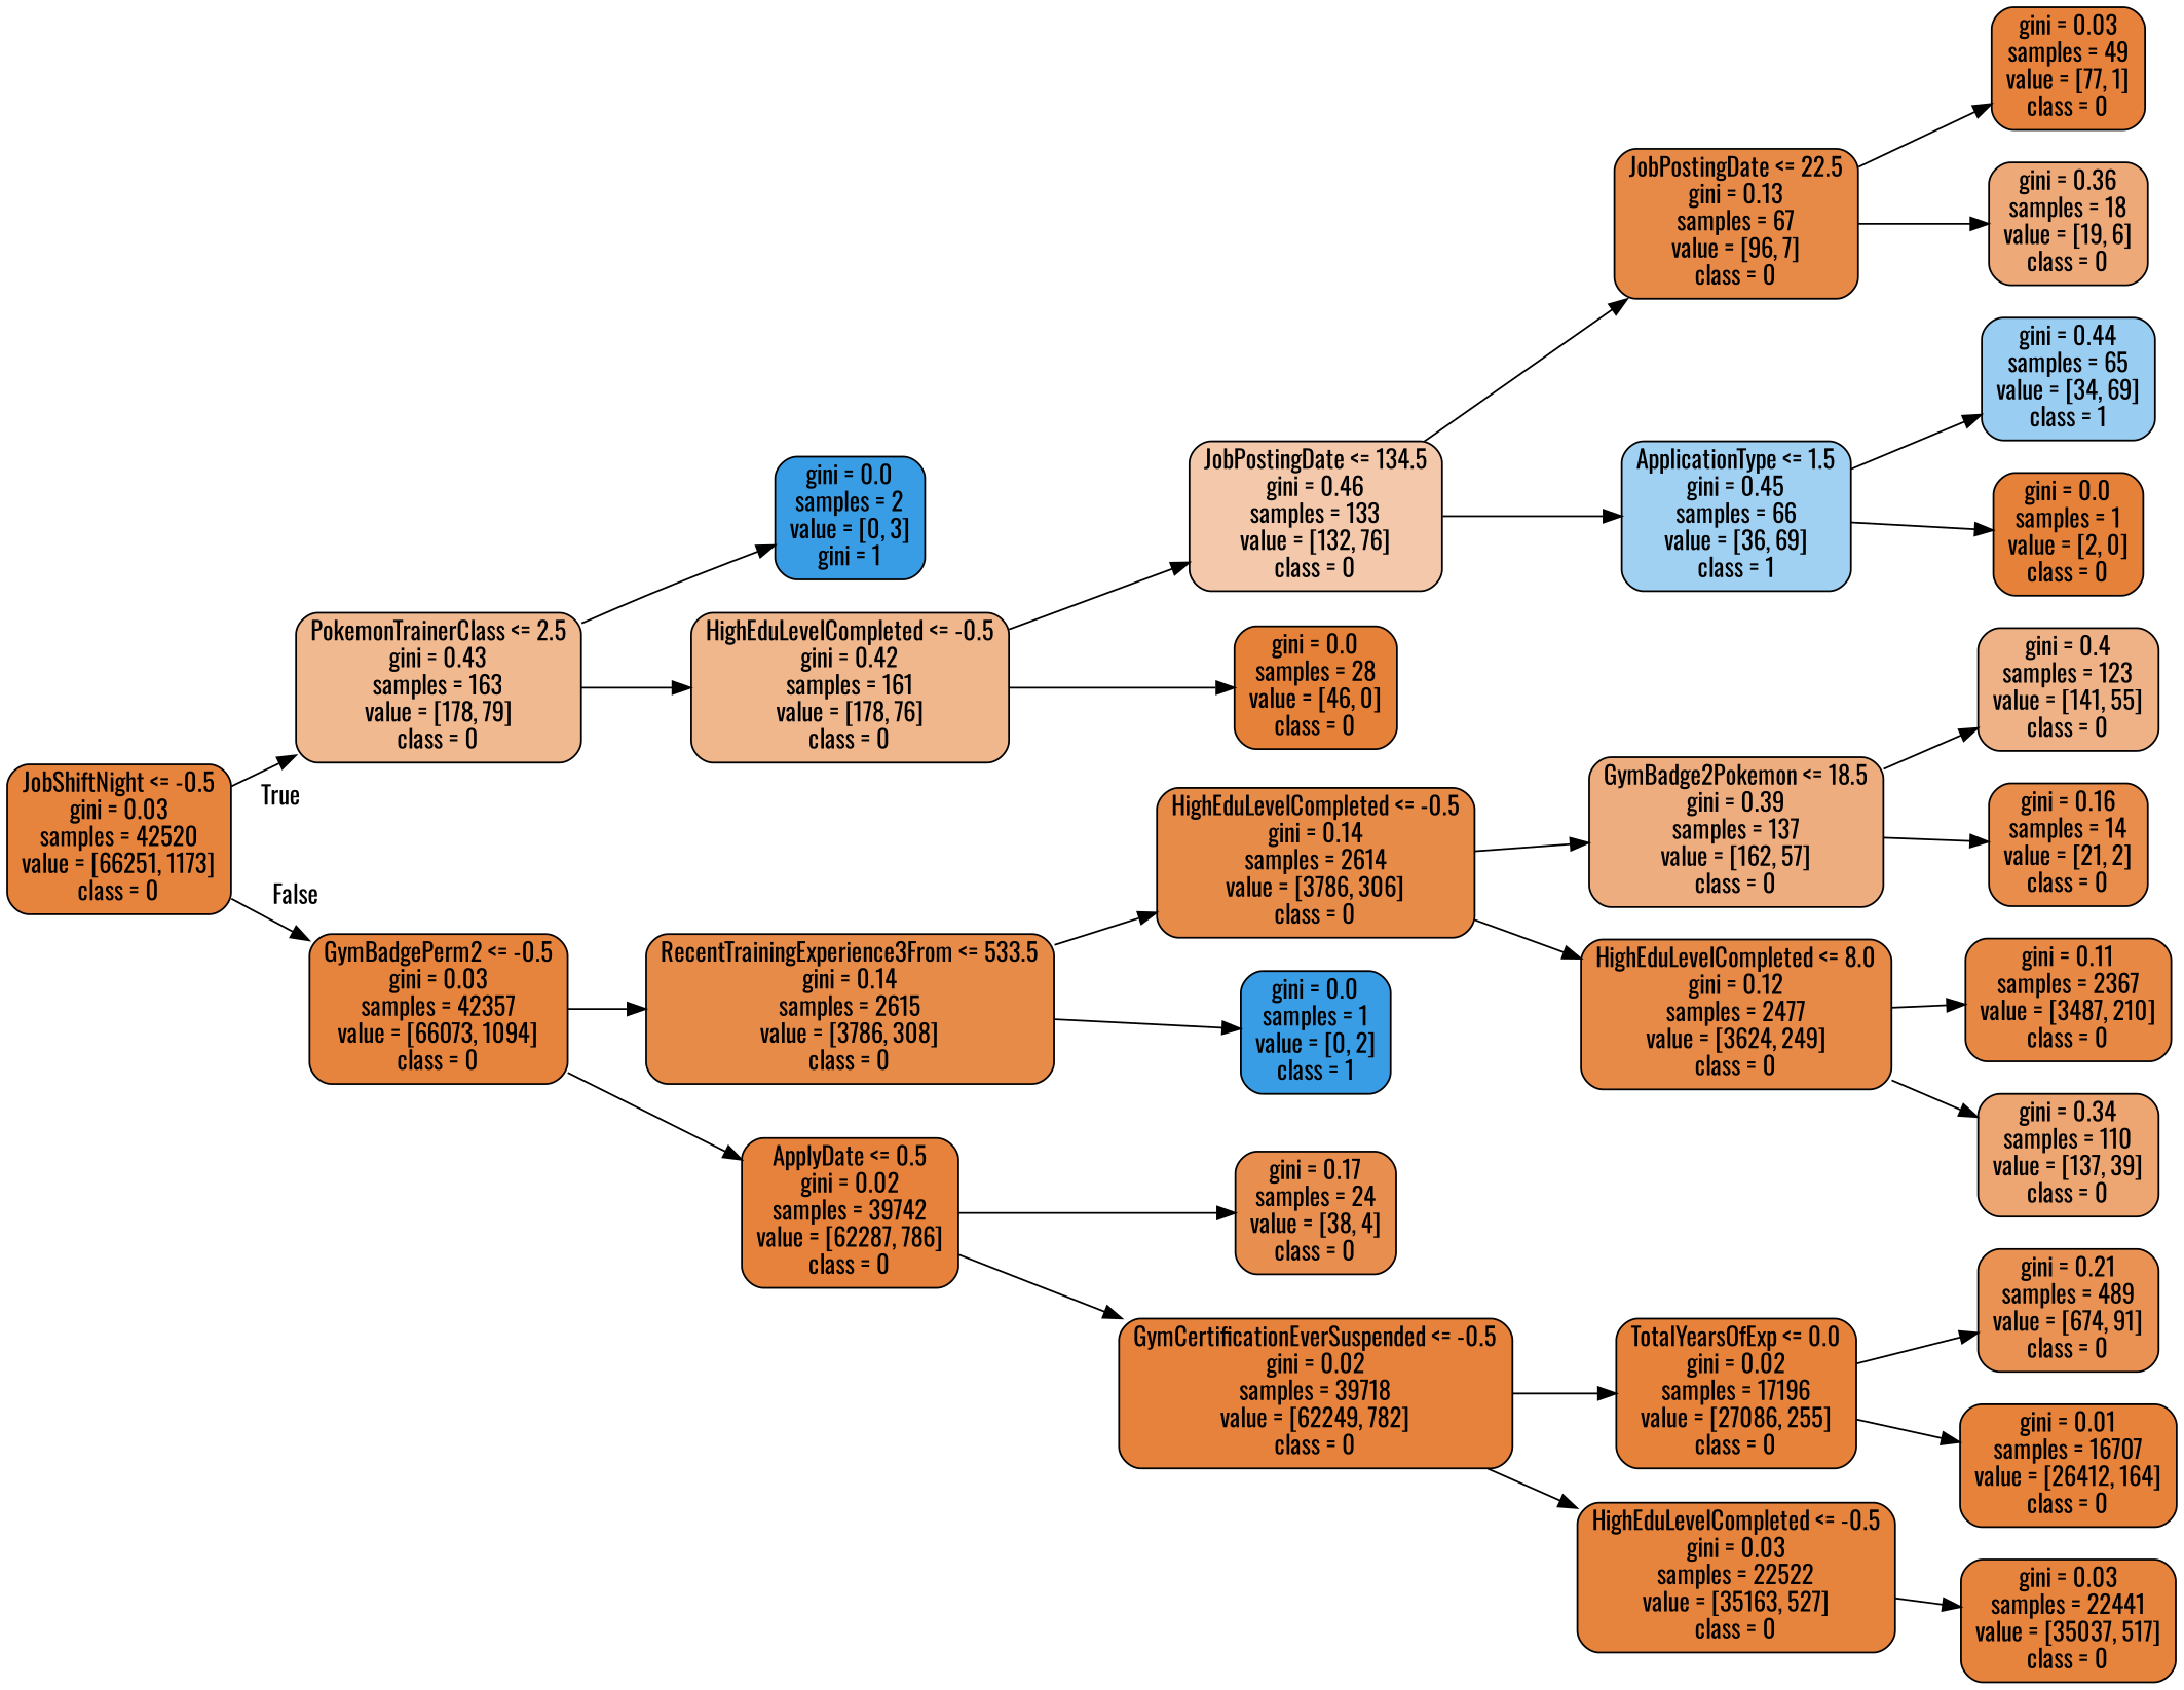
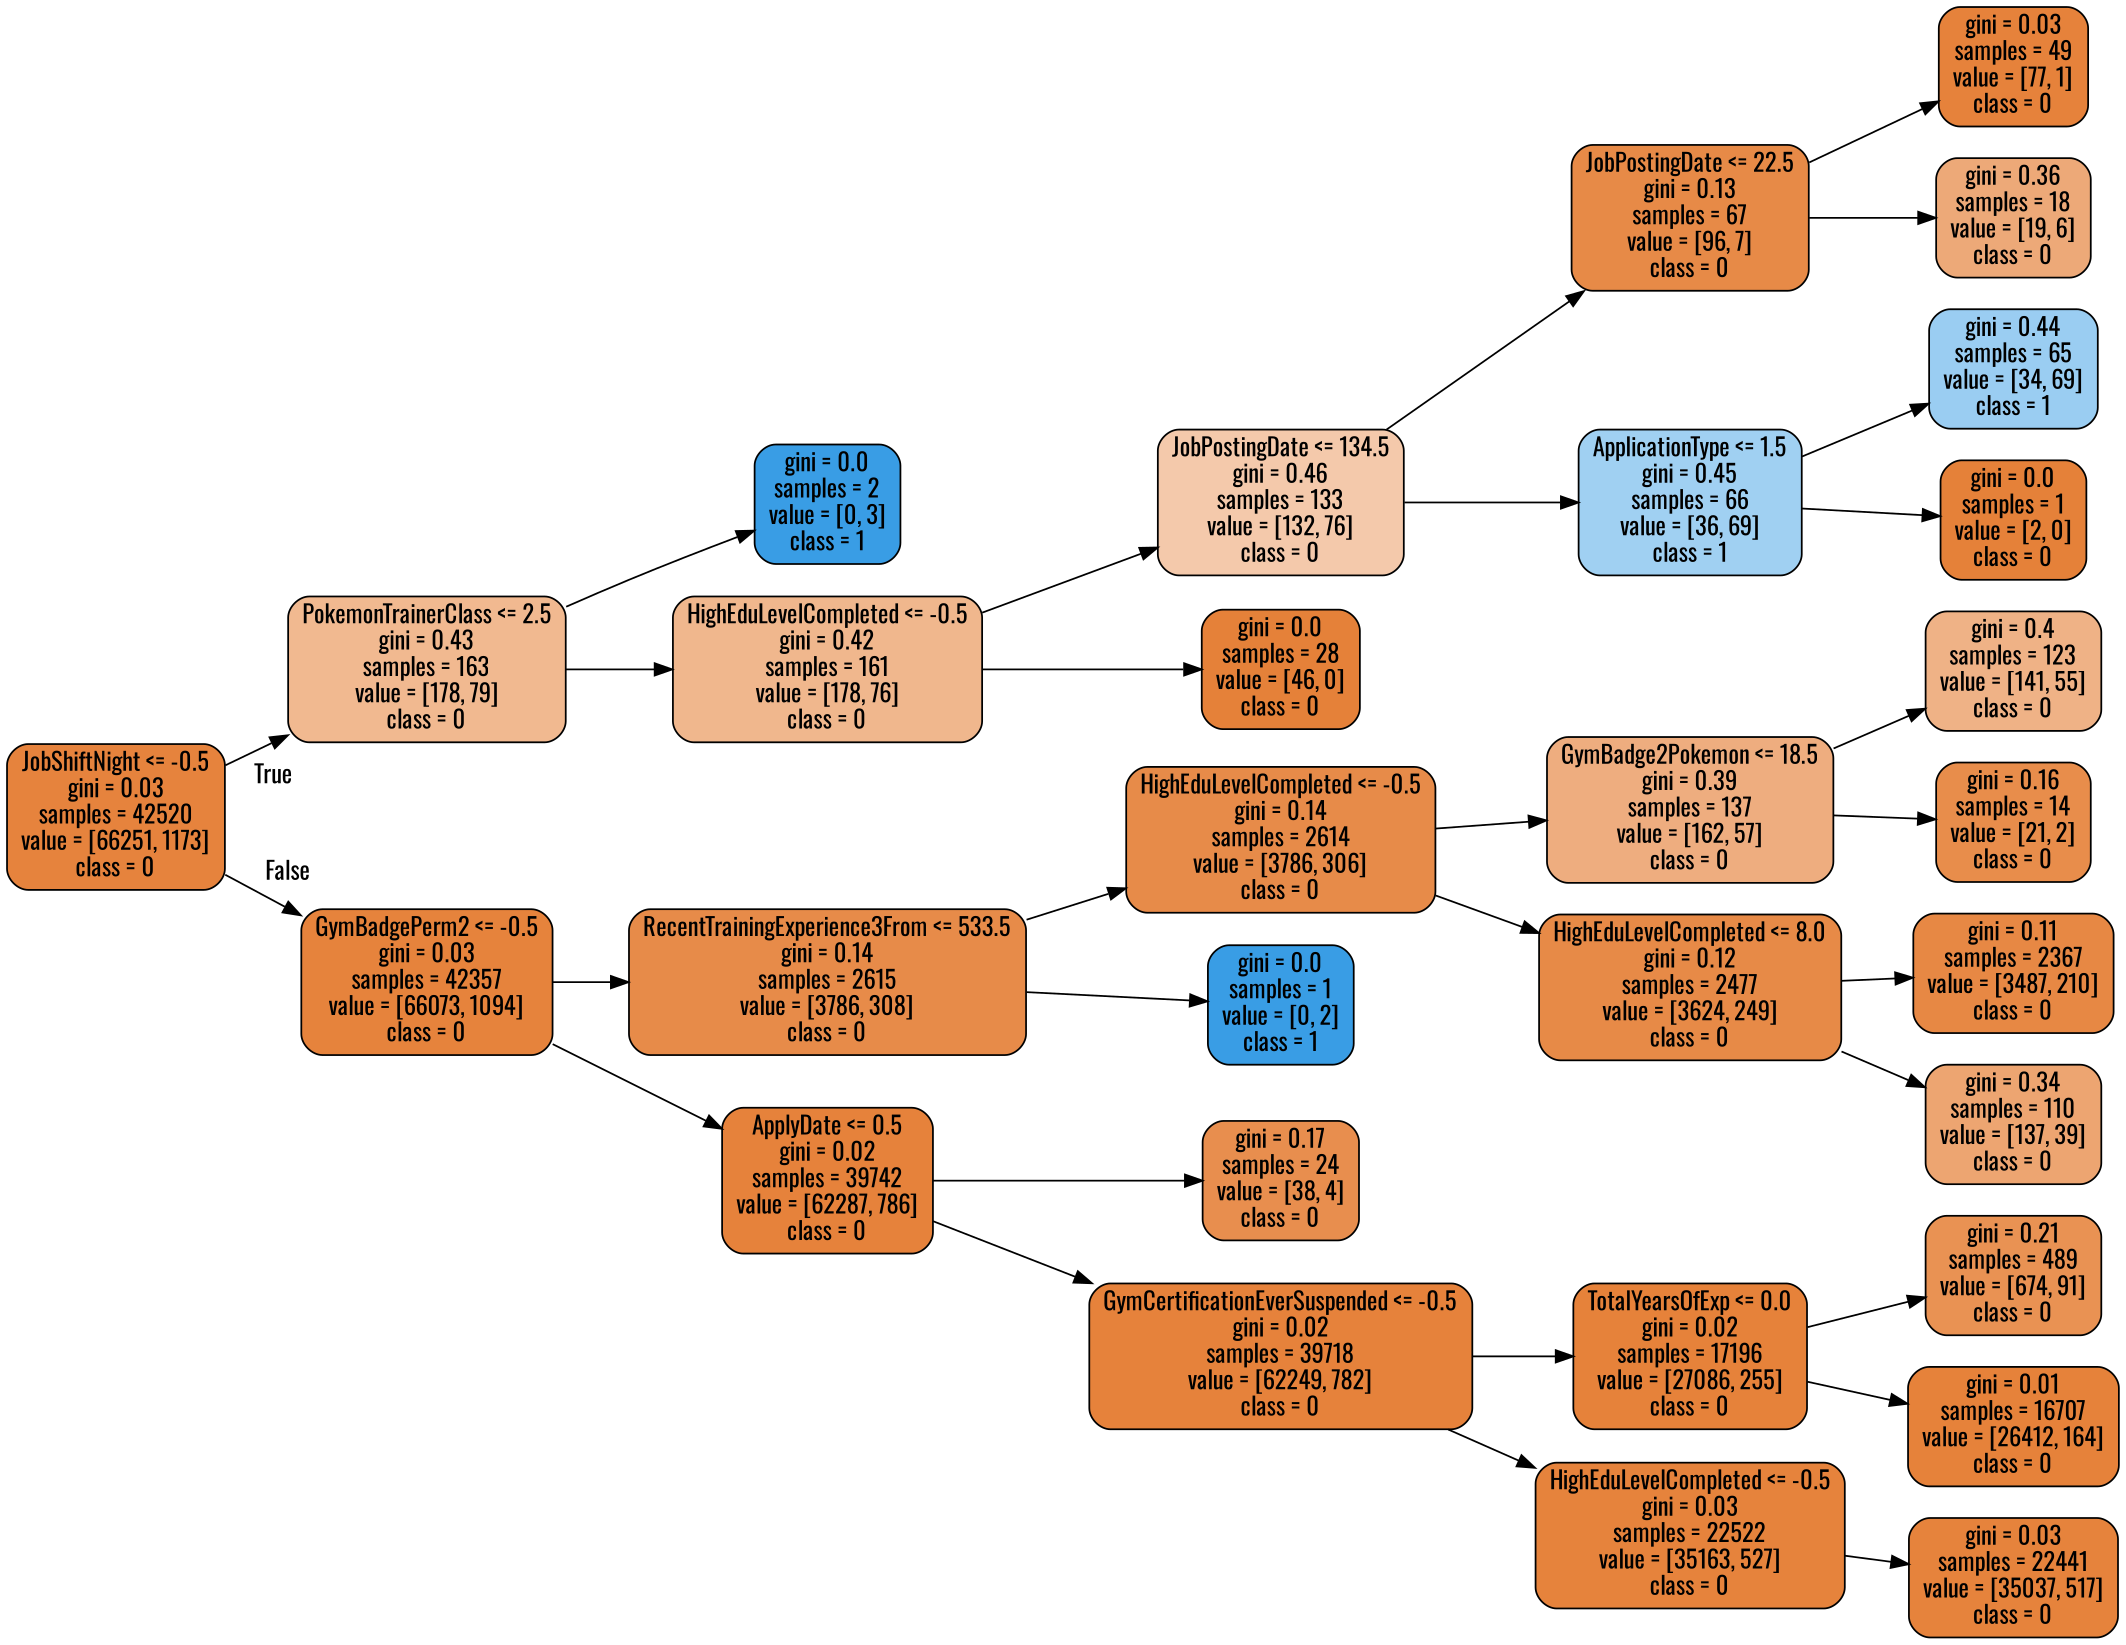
  digraph {
    fontname=Oswald
    rankdir=LR
    node [color=black fillcolor="#e58139fb" fontname=Oswald shape=box style="filled, rounded"]
    edge [fontname=Oswald]
    n1 [fillcolor="#e58139fa" label="JobShiftNight <= -0.5\ngini = 0.03\nsamples = 42520\nvalue = [66251, 1173]\nclass = 0"]
    n2 [fillcolor="#e581398e" label="PokemonTrainerClass <= 2.5\ngini = 0.43\nsamples = 163\nvalue = [178, 79]\nclass = 0"]
    n3 [label="GymBadgePerm2 <= -0.5\ngini = 0.03\nsamples = 42357\nvalue = [66073, 1094]\nclass = 0"]
-   n4 [fillcolor="#399de5ff" label="gini = 0.0\nsamples = 2\nvalue = [0, 3]\ngini = 1"]
+   n4 [fillcolor="#399de5ff" label="gini = 0.0\nsamples = 2\nvalue = [0, 3]\nclass = 1"]
    n5 [fillcolor="#e5813992" label="HighEduLevelCompleted <= -0.5\ngini = 0.42\nsamples = 161\nvalue = [178, 76]\nclass = 0"]
    n6 [fillcolor="#e58139ea" label="RecentTrainingExperience3From <= 533.5\ngini = 0.14\nsamples = 2615\nvalue = [3786, 308]\nclass = 0"]
    n7 [fillcolor="#e58139fc" label="ApplyDate <= 0.5\ngini = 0.02\nsamples = 39742\nvalue = [62287, 786]\nclass = 0"]
    n8 [fillcolor="#e581396c" label="JobPostingDate <= 134.5\ngini = 0.46\nsamples = 133\nvalue = [132, 76]\nclass = 0"]
    n9 [fillcolor="#e58139ff" label="gini = 0.0\nsamples = 28\nvalue = [46, 0]\nclass = 0"]
    n10 [fillcolor="#e58139ec" label="JobPostingDate <= 22.5\ngini = 0.13\nsamples = 67\nvalue = [96, 7]\nclass = 0"]
    n11 [fillcolor="#399de57a" label="ApplicationType <= 1.5\ngini = 0.45\nsamples = 66\nvalue = [36, 69]\nclass = 1"]
    n12 [fillcolor="#e58139fc" label="gini = 0.03\nsamples = 49\nvalue = [77, 1]\nclass = 0"]
    n13 [fillcolor="#e58139ae" label="gini = 0.36\nsamples = 18\nvalue = [19, 6]\nclass = 0"]
    n14 [fillcolor="#399de581" label="gini = 0.44\nsamples = 65\nvalue = [34, 69]\nclass = 1"]
    n15 [fillcolor="#e58139ff" label="gini = 0.0\nsamples = 1\nvalue = [2, 0]\nclass = 0"]
    n16 [fillcolor="#e58139ea" label="HighEduLevelCompleted <= -0.5\ngini = 0.14\nsamples = 2614\nvalue = [3786, 306]\nclass = 0"]
    n17 [fillcolor="#399de5ff" label="gini = 0.0\nsamples = 1\nvalue = [0, 2]\nclass = 1"]
    n18 [fillcolor="#e58139e4" label="gini = 0.17\nsamples = 24\nvalue = [38, 4]\nclass = 0"]
    n19 [fillcolor="#e58139fc" label="GymCertificationEverSuspended <= -0.5\ngini = 0.02\nsamples = 39718\nvalue = [62249, 782]\nclass = 0"]
    n20 [fillcolor="#e58139a5" label="GymBadge2Pokemon <= 18.5\ngini = 0.39\nsamples = 137\nvalue = [162, 57]\nclass = 0"]
    n21 [fillcolor="#e58139ed" label="HighEduLevelCompleted <= 8.0\ngini = 0.12\nsamples = 2477\nvalue = [3624, 249]\nclass = 0"]
    n22 [fillcolor="#e581399c" label="gini = 0.4\nsamples = 123\nvalue = [141, 55]\nclass = 0"]
    n23 [fillcolor="#e58139e7" label="gini = 0.16\nsamples = 14\nvalue = [21, 2]\nclass = 0"]
    n24 [fillcolor="#e58139f0" label="gini = 0.11\nsamples = 2367\nvalue = [3487, 210]\nclass = 0"]
    n25 [fillcolor="#e58139b6" label="gini = 0.34\nsamples = 110\nvalue = [137, 39]\nclass = 0"]
    n26 [fillcolor="#e58139fd" label="TotalYearsOfExp <= 0.0\ngini = 0.02\nsamples = 17196\nvalue = [27086, 255]\nclass = 0"]
    n27 [label="HighEduLevelCompleted <= -0.5\ngini = 0.03\nsamples = 22522\nvalue = [35163, 527]\nclass = 0"]
    n28 [fillcolor="#e58139dd" label="gini = 0.21\nsamples = 489\nvalue = [674, 91]\nclass = 0"]
    n29 [fillcolor="#e58139fd" label="gini = 0.01\nsamples = 16707\nvalue = [26412, 164]\nclass = 0"]
    n30 [label="gini = 0.03\nsamples = 22441\nvalue = [35037, 517]\nclass = 0"]
    n1 -> n2 [headlabel=True labelangle=45 labeldistance=2.5]
    n1 -> n3 [headlabel=False labelangle=-45 labeldistance=2.5]
    n2 -> n4
    n2 -> n5
    n3 -> n6
    n3 -> n7
    n5 -> n8
    n5 -> n9
    n6 -> n16
    n6 -> n17
    n7 -> n18
    n7 -> n19
    n8 -> n10
    n8 -> n11
    n10 -> n12
    n10 -> n13
    n11 -> n14
    n11 -> n15
    n16 -> n20
    n16 -> n21
    n19 -> n26
    n19 -> n27
    n20 -> n22
    n20 -> n23
    n21 -> n24
    n21 -> n25
    n26 -> n28
    n26 -> n29
    n27 -> n30
  }
